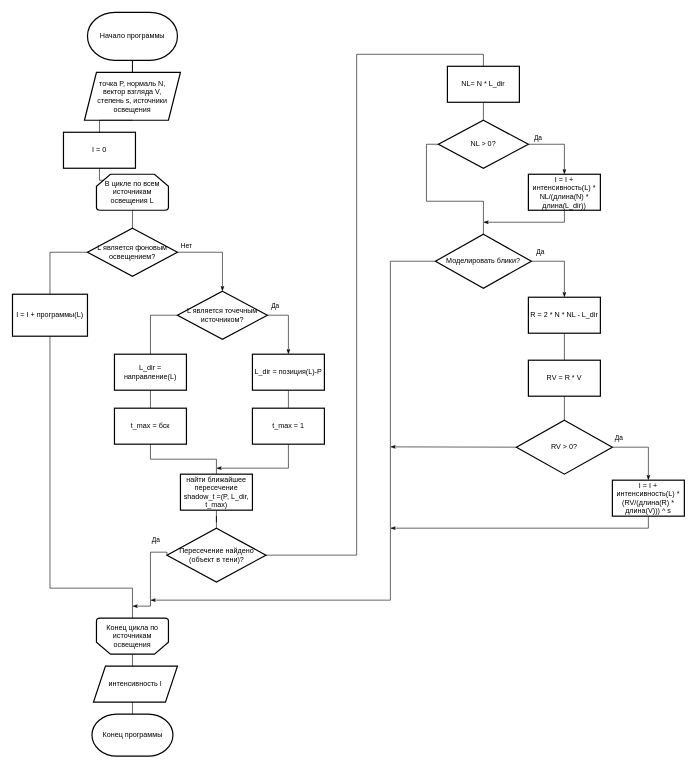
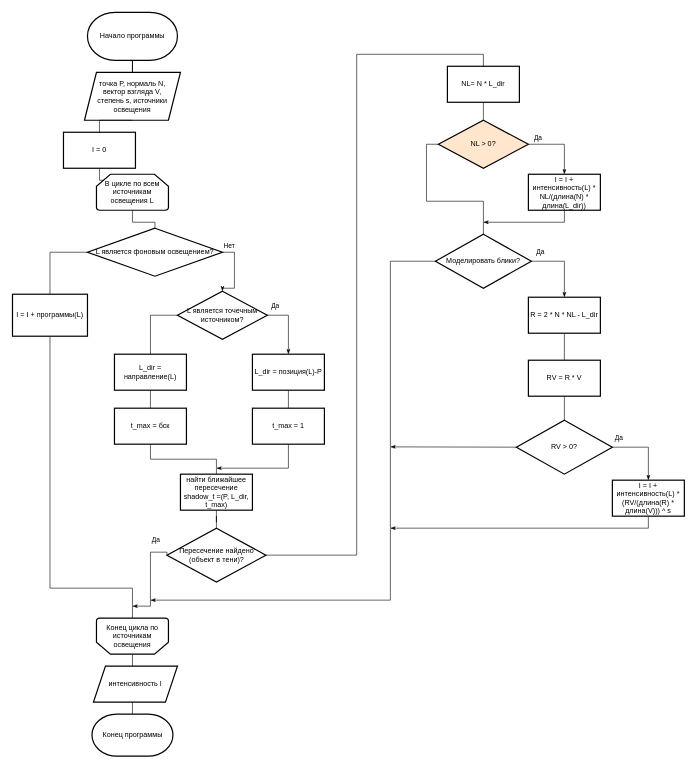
  <mxCell id="0" />
  <mxCell id="1" parent="0" />
  <mxCell id="2" style="edgeStyle=orthogonalEdgeStyle;rounded=0;orthogonalLoop=1;jettySize=auto;html=1;exitX=0.5;exitY=1;exitDx=0;exitDy=0;entryX=0.5;entryY=0;entryDx=0;entryDy=0;entryPerimeter=0;endArrow=none;endFill=0;" parent="1" source="4" target="6" edge="1"><mxGeometry relative="1" as="geometry" /></mxCell>
  <mxCell id="3" style="edgeStyle=orthogonalEdgeStyle;rounded=0;orthogonalLoop=1;jettySize=auto;html=1;entryX=0.5;entryY=1;entryDx=0;entryDy=0;entryPerimeter=0;endArrow=none;endFill=0;" edge="1" parent="1" source="51" target="48"><mxGeometry relative="1" as="geometry" /></mxCell>
  <mxCell id="4" value="I = 0" style="rounded=0;whiteSpace=wrap;html=1;strokeWidth=2;" parent="1" vertex="1"><mxGeometry x="105" y="220" width="120" height="60" as="geometry" /></mxCell>
  <mxCell id="5" style="edgeStyle=orthogonalEdgeStyle;rounded=0;orthogonalLoop=1;jettySize=auto;html=1;exitX=0.5;exitY=1;exitDx=0;exitDy=0;exitPerimeter=0;entryX=0.5;entryY=0;entryDx=0;entryDy=0;endArrow=none;endFill=0;" parent="1" source="6" target="9" edge="1"><mxGeometry relative="1" as="geometry" /></mxCell>
  <mxCell id="6" value="В цикле по всем источникам освещения L" style="strokeWidth=2;html=1;shape=mxgraph.flowchart.loop_limit;whiteSpace=wrap;" parent="1" vertex="1"><mxGeometry x="160" y="290" width="120" height="60" as="geometry" /></mxCell>
  <mxCell id="7" value="Нет" style="edgeStyle=orthogonalEdgeStyle;rounded=0;orthogonalLoop=1;jettySize=auto;html=1;exitX=1;exitY=0.5;exitDx=0;exitDy=0;entryX=0.5;entryY=0;entryDx=0;entryDy=0;endArrow=classicThin;endFill=1;" parent="1" source="9" target="14" edge="1"><mxGeometry x="-0.786" y="10" relative="1" as="geometry"><mxPoint as="offset" /></mxGeometry></mxCell>
  <mxCell id="8" style="edgeStyle=orthogonalEdgeStyle;rounded=0;orthogonalLoop=1;jettySize=auto;html=1;endArrow=none;endFill=0;entryX=0.5;entryY=0;entryDx=0;entryDy=0;exitX=0;exitY=0.5;exitDx=0;exitDy=0;" parent="1" source="9" target="11" edge="1"><mxGeometry relative="1" as="geometry"><mxPoint x="80" y="470" as="targetPoint" /></mxGeometry></mxCell>
- <mxCell id="9" value="&lt;span&gt;L является фоновым освещением?&lt;/span&gt;" style="rhombus;whiteSpace=wrap;html=1;strokeWidth=2;" parent="1" vertex="1"><mxGeometry x="145" y="380" width="150" height="80" as="geometry" /></mxCell>
+ <mxCell id="9" value="&lt;span&gt;L является фоновым освещением?&lt;/span&gt;" style="rhombus;whiteSpace=wrap;html=1;strokeWidth=2;" parent="1" vertex="1"><mxGeometry x="145" y="380" width="225" height="80" as="geometry" /></mxCell>
  <mxCell id="10" style="edgeStyle=orthogonalEdgeStyle;rounded=0;orthogonalLoop=1;jettySize=auto;html=1;exitX=0.5;exitY=1;exitDx=0;exitDy=0;entryX=0.5;entryY=1;entryDx=0;entryDy=0;entryPerimeter=0;endArrow=none;endFill=0;" parent="1" source="11" target="28" edge="1"><mxGeometry relative="1" as="geometry"><Array as="points"><mxPoint x="83" y="980" /><mxPoint x="220" y="980" /></Array></mxGeometry></mxCell>
  <mxCell id="11" value="I = I + программы(L)" style="rounded=0;whiteSpace=wrap;html=1;strokeWidth=2;" parent="1" vertex="1"><mxGeometry x="20" y="490" width="125" height="70" as="geometry" /></mxCell>
  <mxCell id="12" value="Да" style="edgeStyle=orthogonalEdgeStyle;rounded=0;orthogonalLoop=1;jettySize=auto;html=1;exitX=1;exitY=0.5;exitDx=0;exitDy=0;entryX=0.5;entryY=0;entryDx=0;entryDy=0;endArrow=classicThin;endFill=1;" parent="1" source="14" target="22" edge="1"><mxGeometry x="-0.75" y="15" relative="1" as="geometry"><mxPoint as="offset" /></mxGeometry></mxCell>
  <mxCell id="13" style="edgeStyle=orthogonalEdgeStyle;rounded=0;orthogonalLoop=1;jettySize=auto;html=1;endArrow=none;endFill=0;exitX=0;exitY=0.5;exitDx=0;exitDy=0;" parent="1" source="14" target="16" edge="1"><mxGeometry relative="1" as="geometry" /></mxCell>
  <mxCell id="14" value="&lt;span&gt;L является точечным источником?&lt;/span&gt;" style="rhombus;whiteSpace=wrap;html=1;strokeWidth=2;" parent="1" vertex="1"><mxGeometry x="295" y="485" width="150" height="80" as="geometry" /></mxCell>
  <mxCell id="15" style="edgeStyle=orthogonalEdgeStyle;rounded=0;orthogonalLoop=1;jettySize=auto;html=1;exitX=0.5;exitY=1;exitDx=0;exitDy=0;entryX=0.5;entryY=0;entryDx=0;entryDy=0;endArrow=none;endFill=0;" parent="1" source="16" target="18" edge="1"><mxGeometry relative="1" as="geometry" /></mxCell>
  <mxCell id="16" value="L_dir = направление(L)" style="rounded=0;whiteSpace=wrap;html=1;strokeWidth=2;" parent="1" vertex="1"><mxGeometry x="190" y="590" width="120" height="60" as="geometry" /></mxCell>
  <mxCell id="17" style="edgeStyle=orthogonalEdgeStyle;rounded=0;orthogonalLoop=1;jettySize=auto;html=1;exitX=0.5;exitY=1;exitDx=0;exitDy=0;entryX=0.5;entryY=0;entryDx=0;entryDy=0;endArrow=none;endFill=0;" parent="1" source="18" target="24" edge="1"><mxGeometry relative="1" as="geometry" /></mxCell>
  <mxCell id="18" value="t_max = бск" style="rounded=0;whiteSpace=wrap;html=1;strokeWidth=2;" parent="1" vertex="1"><mxGeometry x="190" y="680" width="120" height="60" as="geometry" /></mxCell>
  <mxCell id="19" style="edgeStyle=orthogonalEdgeStyle;rounded=0;orthogonalLoop=1;jettySize=auto;html=1;exitX=0.5;exitY=1;exitDx=0;exitDy=0;endArrow=classicThin;endFill=1;" parent="1" source="20" edge="1"><mxGeometry relative="1" as="geometry"><mxPoint x="360" y="780" as="targetPoint" /><Array as="points"><mxPoint x="480" y="780" /><mxPoint x="360" y="780" /></Array></mxGeometry></mxCell>
  <mxCell id="20" value="t_max = 1" style="rounded=0;whiteSpace=wrap;html=1;strokeWidth=2;" parent="1" vertex="1"><mxGeometry x="420" y="680" width="120" height="60" as="geometry" /></mxCell>
  <mxCell id="21" style="edgeStyle=orthogonalEdgeStyle;rounded=0;orthogonalLoop=1;jettySize=auto;html=1;exitX=0.5;exitY=1;exitDx=0;exitDy=0;entryX=0.5;entryY=0;entryDx=0;entryDy=0;endArrow=none;endFill=0;" parent="1" source="22" target="20" edge="1"><mxGeometry relative="1" as="geometry" /></mxCell>
  <mxCell id="22" value="L_dir = позиция(L)-P" style="rounded=0;whiteSpace=wrap;html=1;strokeWidth=2;" parent="1" vertex="1"><mxGeometry x="420" y="590" width="120" height="60" as="geometry" /></mxCell>
  <mxCell id="23" style="edgeStyle=orthogonalEdgeStyle;rounded=0;orthogonalLoop=1;jettySize=auto;html=1;entryX=0.5;entryY=0;entryDx=0;entryDy=0;endArrow=none;endFill=0;" parent="1" source="24" target="27" edge="1"><mxGeometry relative="1" as="geometry" /></mxCell>
  <mxCell id="24" value="найти ближайшее пересечение shadow_t =(P, L_dir, t_max)" style="rounded=0;whiteSpace=wrap;html=1;strokeWidth=2;" parent="1" vertex="1"><mxGeometry x="300" y="790" width="120" height="60" as="geometry" /></mxCell>
  <mxCell id="25" value="Да" style="edgeStyle=orthogonalEdgeStyle;rounded=0;orthogonalLoop=1;jettySize=auto;html=1;exitX=0;exitY=0.5;exitDx=0;exitDy=0;endArrow=classicThin;endFill=1;" parent="1" source="27" edge="1"><mxGeometry x="-0.677" y="-20" relative="1" as="geometry"><mxPoint x="220" y="1010" as="targetPoint" /><Array as="points"><mxPoint x="250" y="920" /><mxPoint x="250" y="1010" /></Array><mxPoint x="1" as="offset" /></mxGeometry></mxCell>
  <mxCell id="26" style="edgeStyle=orthogonalEdgeStyle;rounded=0;orthogonalLoop=1;jettySize=auto;html=1;exitX=1;exitY=0.5;exitDx=0;exitDy=0;endArrow=none;endFill=0;entryX=0.5;entryY=0;entryDx=0;entryDy=0;" parent="1" source="27" target="30" edge="1"><mxGeometry relative="1" as="geometry"><mxPoint x="590" y="130" as="targetPoint" /></mxGeometry></mxCell>
  <mxCell id="27" value="Пересечение найдено&lt;br&gt;(объект в тени)?" style="rhombus;whiteSpace=wrap;html=1;strokeWidth=2;" parent="1" vertex="1"><mxGeometry x="277.5" y="880" width="165" height="90" as="geometry" /></mxCell>
  <mxCell id="28" value="Конец цикла по источникам освещения" style="strokeWidth=2;html=1;shape=mxgraph.flowchart.loop_limit;whiteSpace=wrap;direction=west;" parent="1" vertex="1"><mxGeometry x="160" y="1030" width="120" height="60" as="geometry" /></mxCell>
  <mxCell id="29" style="edgeStyle=orthogonalEdgeStyle;rounded=0;orthogonalLoop=1;jettySize=auto;html=1;exitX=0.5;exitY=1;exitDx=0;exitDy=0;entryX=0.5;entryY=0;entryDx=0;entryDy=0;endArrow=none;endFill=0;" parent="1" source="30" target="33" edge="1"><mxGeometry relative="1" as="geometry" /></mxCell>
  <mxCell id="30" value="NL= N * L_dir" style="rounded=0;whiteSpace=wrap;html=1;strokeWidth=2;" parent="1" vertex="1"><mxGeometry x="745.06" y="110" width="120" height="60" as="geometry" /></mxCell>
  <mxCell id="31" value="Да" style="edgeStyle=orthogonalEdgeStyle;rounded=0;orthogonalLoop=1;jettySize=auto;html=1;exitX=1;exitY=0.5;exitDx=0;exitDy=0;entryX=0.5;entryY=0;entryDx=0;entryDy=0;endArrow=classicThin;endFill=1;" parent="1" source="33" target="35" edge="1"><mxGeometry x="-0.727" y="10" relative="1" as="geometry"><mxPoint x="1" as="offset" /></mxGeometry></mxCell>
  <mxCell id="32" style="edgeStyle=orthogonalEdgeStyle;rounded=0;orthogonalLoop=1;jettySize=auto;html=1;exitX=0;exitY=0.5;exitDx=0;exitDy=0;entryX=0.5;entryY=0;entryDx=0;entryDy=0;endArrow=none;endFill=0;" parent="1" source="33" target="38" edge="1"><mxGeometry relative="1" as="geometry" /></mxCell>
- <mxCell id="33" value="&lt;span&gt;NL &amp;gt; 0?&lt;/span&gt;" style="rhombus;whiteSpace=wrap;html=1;strokeWidth=2;" parent="1" vertex="1"><mxGeometry x="730.06" y="200" width="150" height="80" as="geometry" /></mxCell>
+ <mxCell id="33" value="&lt;span&gt;NL &amp;gt; 0?&lt;/span&gt;" style="rhombus;whiteSpace=wrap;html=1;strokeWidth=2;fillColor=#ffe6cc;" parent="1" vertex="1"><mxGeometry x="730.06" y="200" width="150" height="80" as="geometry" /></mxCell>
  <mxCell id="34" style="edgeStyle=orthogonalEdgeStyle;rounded=0;orthogonalLoop=1;jettySize=auto;html=1;exitX=0.5;exitY=1;exitDx=0;exitDy=0;endArrow=classicThin;endFill=1;" parent="1" source="35" edge="1"><mxGeometry relative="1" as="geometry"><mxPoint x="805.06" y="370" as="targetPoint" /><Array as="points"><mxPoint x="940.06" y="370" /><mxPoint x="805.06" y="370" /></Array></mxGeometry></mxCell>
  <mxCell id="35" value="I = I + интенсивность(L) * NL/(длина(N) * длина(L_dir))" style="rounded=0;whiteSpace=wrap;html=1;strokeWidth=2;" parent="1" vertex="1"><mxGeometry x="880.06" y="290" width="120" height="60" as="geometry" /></mxCell>
  <mxCell id="36" value="Да" style="edgeStyle=orthogonalEdgeStyle;rounded=0;orthogonalLoop=1;jettySize=auto;html=1;exitX=1;exitY=0.5;exitDx=0;exitDy=0;entryX=0.5;entryY=0;entryDx=0;entryDy=0;endArrow=classicThin;endFill=1;" parent="1" source="38" target="40" edge="1"><mxGeometry x="-0.741" y="15" relative="1" as="geometry"><mxPoint as="offset" /></mxGeometry></mxCell>
  <mxCell id="37" style="edgeStyle=orthogonalEdgeStyle;rounded=0;orthogonalLoop=1;jettySize=auto;html=1;exitX=0;exitY=0.5;exitDx=0;exitDy=0;endArrow=classicThin;endFill=1;" parent="1" source="38" edge="1"><mxGeometry relative="1" as="geometry"><mxPoint x="250" y="1000" as="targetPoint" /><Array as="points"><mxPoint x="650" y="435" /></Array></mxGeometry></mxCell>
  <mxCell id="38" value="Моделировать блики?" style="rhombus;whiteSpace=wrap;html=1;strokeWidth=2;" parent="1" vertex="1"><mxGeometry x="725.06" y="390" width="160" height="90" as="geometry" /></mxCell>
  <mxCell id="39" style="edgeStyle=orthogonalEdgeStyle;rounded=0;orthogonalLoop=1;jettySize=auto;html=1;exitX=0.5;exitY=1;exitDx=0;exitDy=0;entryX=0.5;entryY=0;entryDx=0;entryDy=0;endArrow=none;endFill=0;" parent="1" source="40" target="42" edge="1"><mxGeometry relative="1" as="geometry" /></mxCell>
  <mxCell id="40" value="R = 2 * N * NL - L_dir" style="rounded=0;whiteSpace=wrap;html=1;strokeWidth=2;" parent="1" vertex="1"><mxGeometry x="880.06" y="495" width="120" height="60" as="geometry" /></mxCell>
  <mxCell id="41" style="edgeStyle=orthogonalEdgeStyle;rounded=0;orthogonalLoop=1;jettySize=auto;html=1;exitX=0.5;exitY=1;exitDx=0;exitDy=0;entryX=0.5;entryY=0;entryDx=0;entryDy=0;endArrow=none;endFill=0;" parent="1" source="42" target="45" edge="1"><mxGeometry relative="1" as="geometry" /></mxCell>
  <mxCell id="42" value="RV = R * V" style="rounded=0;whiteSpace=wrap;html=1;strokeWidth=2;" parent="1" vertex="1"><mxGeometry x="880.06" y="600" width="120" height="60" as="geometry" /></mxCell>
  <mxCell id="43" value="Да" style="edgeStyle=orthogonalEdgeStyle;rounded=0;orthogonalLoop=1;jettySize=auto;html=1;exitX=1;exitY=0.5;exitDx=0;exitDy=0;endArrow=classicThin;endFill=1;" parent="1" source="45" target="47" edge="1"><mxGeometry x="-0.827" y="15" relative="1" as="geometry"><mxPoint x="1" as="offset" /></mxGeometry></mxCell>
  <mxCell id="44" style="edgeStyle=orthogonalEdgeStyle;rounded=0;orthogonalLoop=1;jettySize=auto;html=1;exitX=0;exitY=0.5;exitDx=0;exitDy=0;endArrow=classicThin;endFill=1;" parent="1" source="45" edge="1"><mxGeometry relative="1" as="geometry"><mxPoint x="650" y="744.471" as="targetPoint" /></mxGeometry></mxCell>
  <mxCell id="45" value="RV &amp;gt; 0?" style="rhombus;whiteSpace=wrap;html=1;strokeWidth=2;" parent="1" vertex="1"><mxGeometry x="860.06" y="700" width="160" height="90" as="geometry" /></mxCell>
  <mxCell id="46" style="edgeStyle=orthogonalEdgeStyle;rounded=0;orthogonalLoop=1;jettySize=auto;html=1;exitX=0.5;exitY=1;exitDx=0;exitDy=0;endArrow=classicThin;endFill=1;" parent="1" source="47" edge="1"><mxGeometry relative="1" as="geometry"><mxPoint x="650" y="880" as="targetPoint" /><Array as="points"><mxPoint x="1080" y="880" /><mxPoint x="650" y="880" /></Array></mxGeometry></mxCell>
  <mxCell id="47" value="I = I + интенсивность(L) * (RV/(длина(R) * длина(V))) ^ s" style="rounded=0;whiteSpace=wrap;html=1;strokeWidth=2;" parent="1" vertex="1"><mxGeometry x="1020.06" y="800" width="120" height="60" as="geometry" /></mxCell>
  <mxCell id="48" value="Начало программы&lt;br&gt;" style="strokeWidth=2;html=1;shape=mxgraph.flowchart.terminator;whiteSpace=wrap;" vertex="1" parent="1"><mxGeometry x="145" y="20" width="150" height="80" as="geometry" /></mxCell>
  <mxCell id="49" style="edgeStyle=orthogonalEdgeStyle;rounded=0;orthogonalLoop=1;jettySize=auto;html=1;entryX=0.5;entryY=0;entryDx=0;entryDy=0;entryPerimeter=0;endArrow=none;endFill=0;" edge="1" parent="1" source="50" target="28"><mxGeometry relative="1" as="geometry" /></mxCell>
  <mxCell id="50" value="Конец программы" style="strokeWidth=2;html=1;shape=mxgraph.flowchart.terminator;whiteSpace=wrap;" vertex="1" parent="1"><mxGeometry x="152.5" y="1190" width="135" height="70" as="geometry" /></mxCell>
  <mxCell id="51" value="точка P, нормаль N, &lt;br&gt;вектор взгляда V, &lt;br&gt;степень s, источники освещения" style="shape=parallelogram;perimeter=parallelogramPerimeter;whiteSpace=wrap;html=1;fixedSize=1;strokeWidth=2;" vertex="1" parent="1"><mxGeometry x="140" y="120" width="160" height="80" as="geometry" /></mxCell>
  <mxCell id="52" style="edgeStyle=orthogonalEdgeStyle;rounded=0;orthogonalLoop=1;jettySize=auto;html=1;entryX=0.5;entryY=1;entryDx=0;entryDy=0;entryPerimeter=0;endArrow=none;endFill=0;" edge="1" parent="1" source="4" target="51"><mxGeometry relative="1" as="geometry"><mxPoint x="220" y="200" as="sourcePoint" /><mxPoint x="220" y="70" as="targetPoint" /></mxGeometry></mxCell>
  <mxCell id="53" value="интенсивность I" style="shape=parallelogram;perimeter=parallelogramPerimeter;whiteSpace=wrap;html=1;fixedSize=1;strokeWidth=2;" vertex="1" parent="1"><mxGeometry x="155" y="1110" width="140" height="60" as="geometry" /></mxCell>
